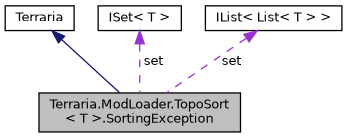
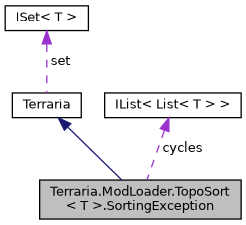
  digraph {
    node [color=black fillcolor=white fontname=Helvetica fontsize=10 shape=record style=filled]
    edge [color=darkorchid3 dir=back fontname=Helvetica fontsize=10 labelfontname=Helvetica labelfontsize=10 style=dashed]
    n1 [fillcolor=grey75 fontcolor=black height=0.2 label="Terraria.ModLoader.TopoSort\l\< T \>.SortingException" width=0.4]
    n2 [height=0.2 label=Terraria width=0.4]
    n3 [height=0.2 label="ISet\< T \>" width=0.4]
    n4 [height=0.2 label="IList\< List\< T \> \>" width=0.4]
    n2 -> n1 [color=midnightblue style=solid]
-   n3 -> n1 [label=" set"]
-   n4 -> n1 [label=" set"]
+   n3 -> n2 [label=" set"]
+   n4 -> n1 [label=" cycles"]
  }
